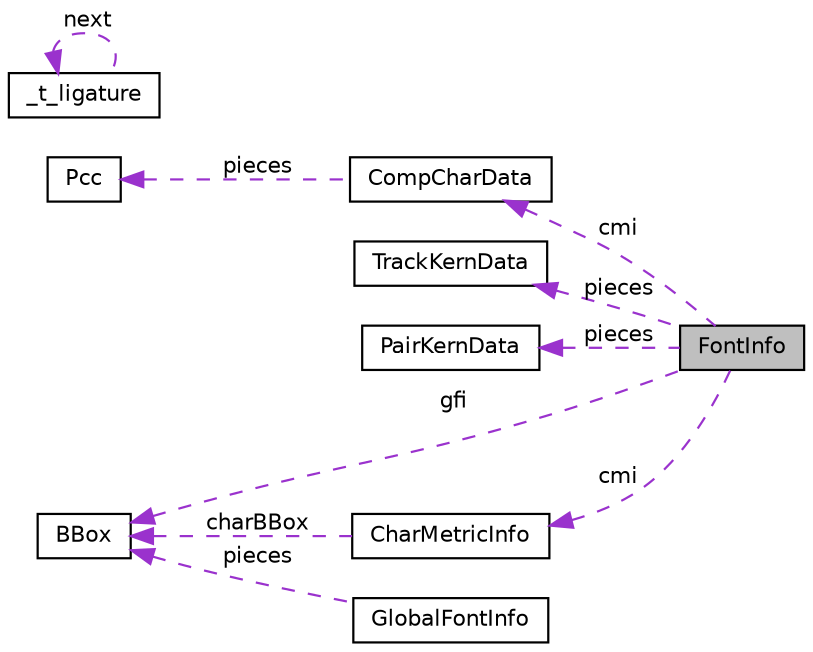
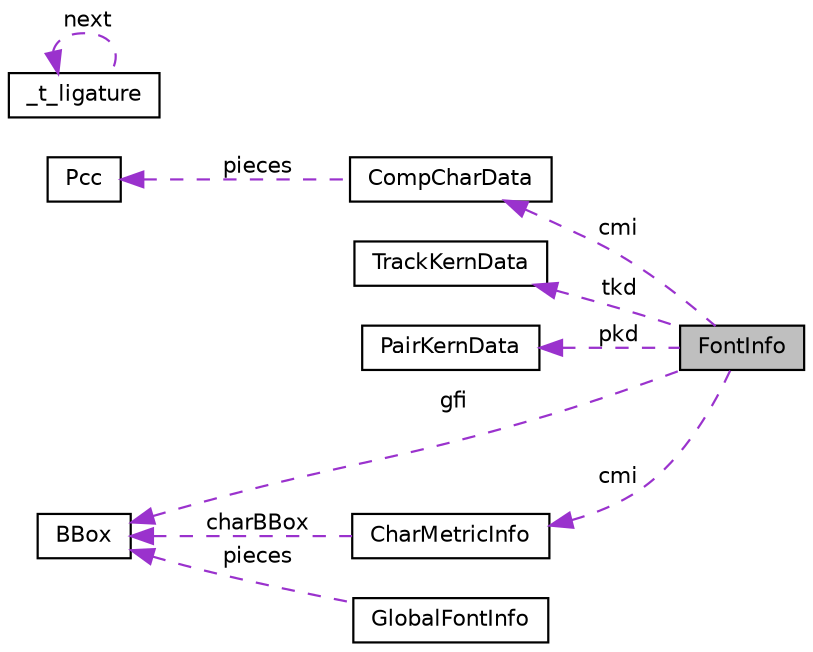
  digraph {
    rankdir=LR
    node [color=black fillcolor=white fontname=Helvetica fontsize=10 shape=record style=filled]
    edge [color=darkorchid3 dir=back fontname=Helvetica fontsize=10 labelfontname=Helvetica labelfontsize=10 style=dashed]
    n1 [fillcolor=grey75 fontcolor=black height=0.2 label=FontInfo width=0.4]
    n2 [height=0.2 label=CompCharData width=0.4]
    n3 [height=0.2 label=Pcc width=0.4]
    n4 [height=0.2 label=TrackKernData width=0.4]
    n5 [height=0.2 label=PairKernData width=0.4]
    n6 [height=0.2 label=CharMetricInfo width=0.4]
    n7 [height=0.2 label=_t_ligature width=0.4]
    n8 [height=0.2 label=BBox width=0.4]
    n9 [height=0.2 label=GlobalFontInfo width=0.4]
    n2 -> n1 [label=" cmi"]
    n3 -> n2 [label=" pieces"]
-   n4 -> n1 [label=" pieces"]
-   n5 -> n1 [label=" pieces"]
+   n4 -> n1 [label=" tkd"]
+   n5 -> n1 [label=" pkd"]
    n6 -> n1 [label=" cmi"]
    n7 -> n7 [label=" next"]
    n8 -> n1 [label=" gfi"]
    n8 -> n6 [label=" charBBox"]
    n8 -> n9 [label=" pieces"]
  }
